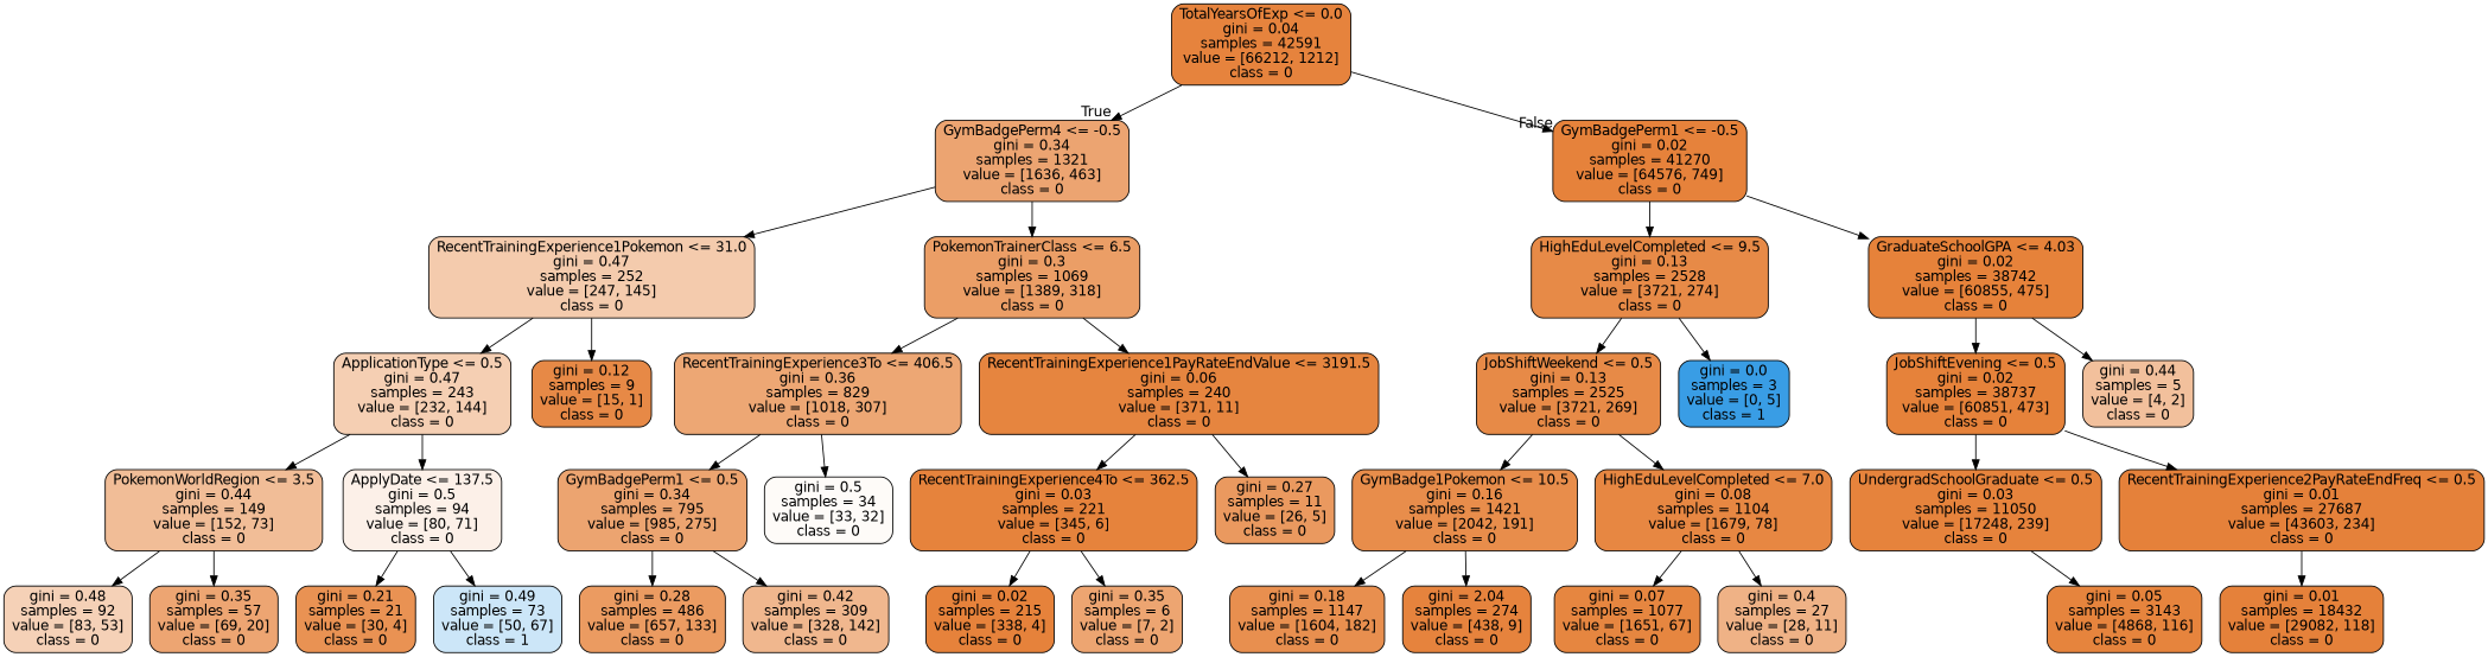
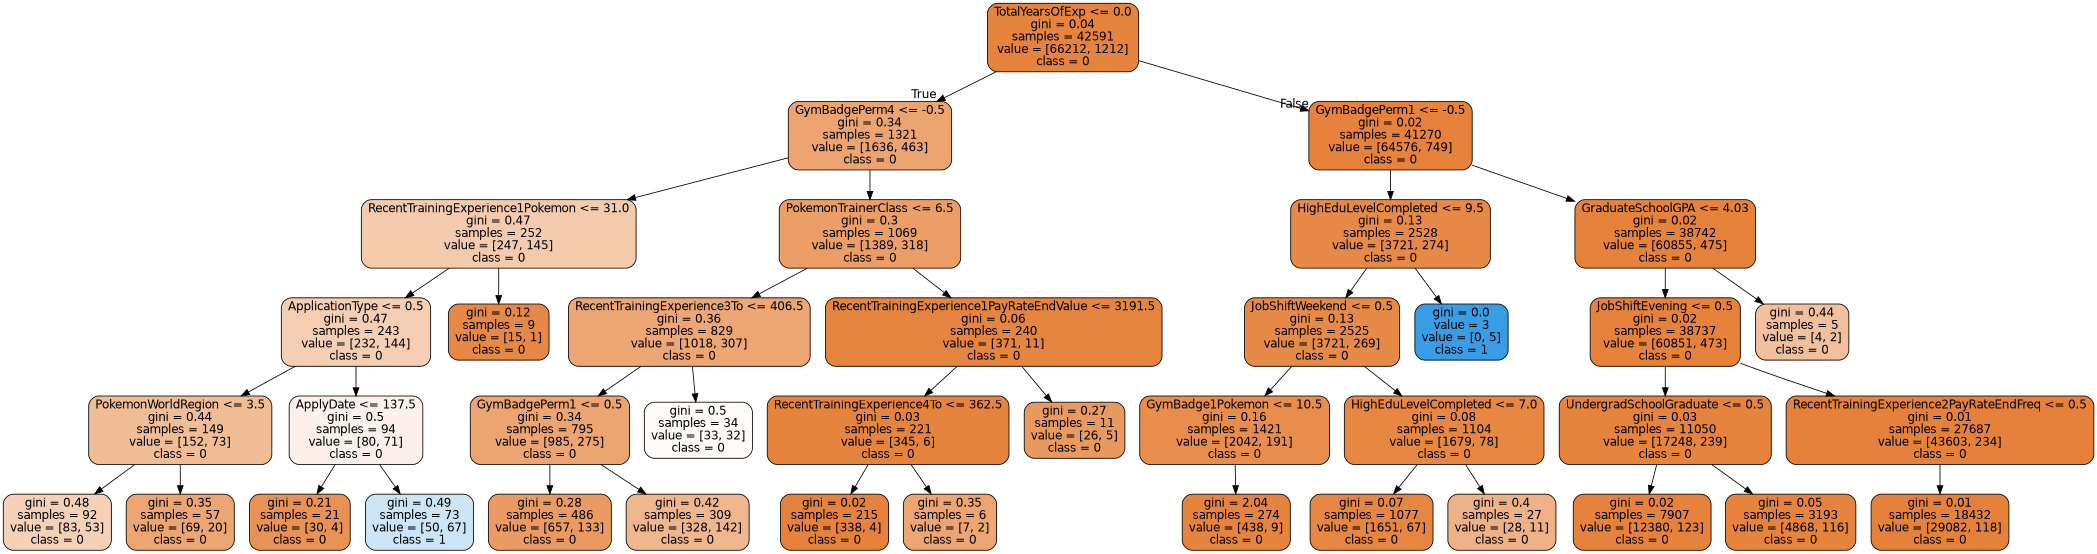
  digraph {
    node [color=black fillcolor="#e58139fc" fontname=helvetica shape=box style="filled, rounded"]
    edge [fontname=helvetica]
    n1 [fillcolor="#e58139fa" label="TotalYearsOfExp <= 0.0\ngini = 0.04\nsamples = 42591\nvalue = [66212, 1212]\nclass = 0"]
    n2 [fillcolor="#e58139b7" label="GymBadgePerm4 <= -0.5\ngini = 0.34\nsamples = 1321\nvalue = [1636, 463]\nclass = 0"]
    n3 [label="GymBadgePerm1 <= -0.5\ngini = 0.02\nsamples = 41270\nvalue = [64576, 749]\nclass = 0"]
    n4 [fillcolor="#e5813969" label="RecentTrainingExperience1Pokemon <= 31.0\ngini = 0.47\nsamples = 252\nvalue = [247, 145]\nclass = 0"]
    n5 [fillcolor="#e58139c5" label="PokemonTrainerClass <= 6.5\ngini = 0.3\nsamples = 1069\nvalue = [1389, 318]\nclass = 0"]
    n6 [fillcolor="#e58139ec" label="HighEduLevelCompleted <= 9.5\ngini = 0.13\nsamples = 2528\nvalue = [3721, 274]\nclass = 0"]
    n7 [fillcolor="#e58139fd" label="GraduateSchoolGPA <= 4.03\ngini = 0.02\nsamples = 38742\nvalue = [60855, 475]\nclass = 0"]
    n8 [fillcolor="#e5813961" label="ApplicationType <= 0.5\ngini = 0.47\nsamples = 243\nvalue = [232, 144]\nclass = 0"]
    n9 [fillcolor="#e58139ee" label="gini = 0.12\nsamples = 9\nvalue = [15, 1]\nclass = 0"]
    n10 [fillcolor="#e58139b2" label="RecentTrainingExperience3To <= 406.5\ngini = 0.36\nsamples = 829\nvalue = [1018, 307]\nclass = 0"]
    n11 [fillcolor="#e58139f7" label="RecentTrainingExperience1PayRateEndValue <= 3191.5\ngini = 0.06\nsamples = 240\nvalue = [371, 11]\nclass = 0"]
    n12 [fillcolor="#e5813985" label="PokemonWorldRegion <= 3.5\ngini = 0.44\nsamples = 149\nvalue = [152, 73]\nclass = 0"]
    n13 [fillcolor="#e581391d" label="ApplyDate <= 137.5\ngini = 0.5\nsamples = 94\nvalue = [80, 71]\nclass = 0"]
    n14 [fillcolor="#e581395c" label="gini = 0.48\nsamples = 92\nvalue = [83, 53]\nclass = 0"]
    n15 [fillcolor="#e58139b5" label="gini = 0.35\nsamples = 57\nvalue = [69, 20]\nclass = 0"]
    n16 [fillcolor="#e58139dd" label="gini = 0.21\nsamples = 21\nvalue = [30, 4]\nclass = 0"]
    n17 [fillcolor="#399de541" label="gini = 0.49\nsamples = 73\nvalue = [50, 67]\nclass = 1"]
    n18 [fillcolor="#e58139b8" label="GymBadgePerm1 <= 0.5\ngini = 0.34\nsamples = 795\nvalue = [985, 275]\nclass = 0"]
    n19 [fillcolor="#e5813908" label="gini = 0.5\nsamples = 34\nvalue = [33, 32]\nclass = 0"]
    n20 [fillcolor="#e58139fb" label="RecentTrainingExperience4To <= 362.5\ngini = 0.03\nsamples = 221\nvalue = [345, 6]\nclass = 0"]
    n21 [fillcolor="#e58139ce" label="gini = 0.27\nsamples = 11\nvalue = [26, 5]\nclass = 0"]
    n22 [fillcolor="#e58139cb" label="gini = 0.28\nsamples = 486\nvalue = [657, 133]\nclass = 0"]
    n23 [fillcolor="#e5813991" label="gini = 0.42\nsamples = 309\nvalue = [328, 142]\nclass = 0"]
    n24 [label="gini = 0.02\nsamples = 215\nvalue = [338, 4]\nclass = 0"]
    n25 [fillcolor="#e58139b6" label="gini = 0.35\nsamples = 6\nvalue = [7, 2]\nclass = 0"]
    n26 [fillcolor="#e58139ed" label="JobShiftWeekend <= 0.5\ngini = 0.13\nsamples = 2525\nvalue = [3721, 269]\nclass = 0"]
-   n27 [fillcolor="#399de5ff" label="gini = 0.0\nsamples = 3\nvalue = [0, 5]\nclass = 1"]
+   n27 [fillcolor="#399de5ff" label="gini = 0.0\nvalue = 3\nvalue = [0, 5]\nclass = 1"]
    n28 [fillcolor="#e58139fd" label="JobShiftEvening <= 0.5\ngini = 0.02\nsamples = 38737\nvalue = [60851, 473]\nclass = 0"]
    n29 [fillcolor="#e581397f" label="gini = 0.44\nsamples = 5\nvalue = [4, 2]\nclass = 0"]
    n30 [fillcolor="#e58139e7" label="GymBadge1Pokemon <= 10.5\ngini = 0.16\nsamples = 1421\nvalue = [2042, 191]\nclass = 0"]
    n31 [fillcolor="#e58139f3" label="HighEduLevelCompleted <= 7.0\ngini = 0.08\nsamples = 1104\nvalue = [1679, 78]\nclass = 0"]
-   n32 [fillcolor="#e58139e2" label="gini = 0.18\nsamples = 1147\nvalue = [1604, 182]\nclass = 0"]
    n33 [fillcolor="#e58139fa" label="gini = 2.04\nsamples = 274\nvalue = [438, 9]\nclass = 0"]
    n34 [fillcolor="#e58139f5" label="gini = 0.07\nsamples = 1077\nvalue = [1651, 67]\nclass = 0"]
    n35 [fillcolor="#e581399b" label="gini = 0.4\nsamples = 27\nvalue = [28, 11]\nclass = 0"]
    n36 [fillcolor="#e58139fb" label="UndergradSchoolGraduate <= 0.5\ngini = 0.03\nsamples = 11050\nvalue = [17248, 239]\nclass = 0"]
    n37 [fillcolor="#e58139fe" label="RecentTrainingExperience2PayRateEndFreq <= 0.5\ngini = 0.01\nsamples = 27687\nvalue = [43603, 234]\nclass = 0"]
-   n39 [fillcolor="#e58139f9" label="gini = 0.05\nsamples = 3143\nvalue = [4868, 116]\nclass = 0"]
+   n38 [label="gini = 0.02\nsamples = 7907\nvalue = [12380, 123]\nclass = 0"]
+   n39 [fillcolor="#e58139f9" label="gini = 0.05\nsamples = 3193\nvalue = [4868, 116]\nclass = 0"]
    n40 [fillcolor="#e58139fe" label="gini = 0.01\nsamples = 18432\nvalue = [29082, 118]\nclass = 0"]
    n1 -> n2 [headlabel=True labelangle=45 labeldistance=2.5]
    n1 -> n3 [headlabel=False labelangle=-45 labeldistance=2.5]
    n2 -> n4
    n2 -> n5
    n3 -> n6
    n3 -> n7
    n4 -> n8
    n4 -> n9
    n5 -> n10
    n5 -> n11
    n6 -> n26
    n6 -> n27
    n7 -> n28
    n7 -> n29
    n8 -> n12
    n8 -> n13
    n10 -> n18
    n10 -> n19
    n11 -> n20
    n11 -> n21
    n12 -> n14
    n12 -> n15
    n13 -> n16
    n13 -> n17
    n18 -> n22
    n18 -> n23
    n20 -> n24
    n20 -> n25
    n26 -> n30
    n26 -> n31
    n28 -> n36
    n28 -> n37
-   n30 -> n32
    n30 -> n33
    n31 -> n34
    n31 -> n35
+   n36 -> n38
    n36 -> n39
    n37 -> n40
  }
